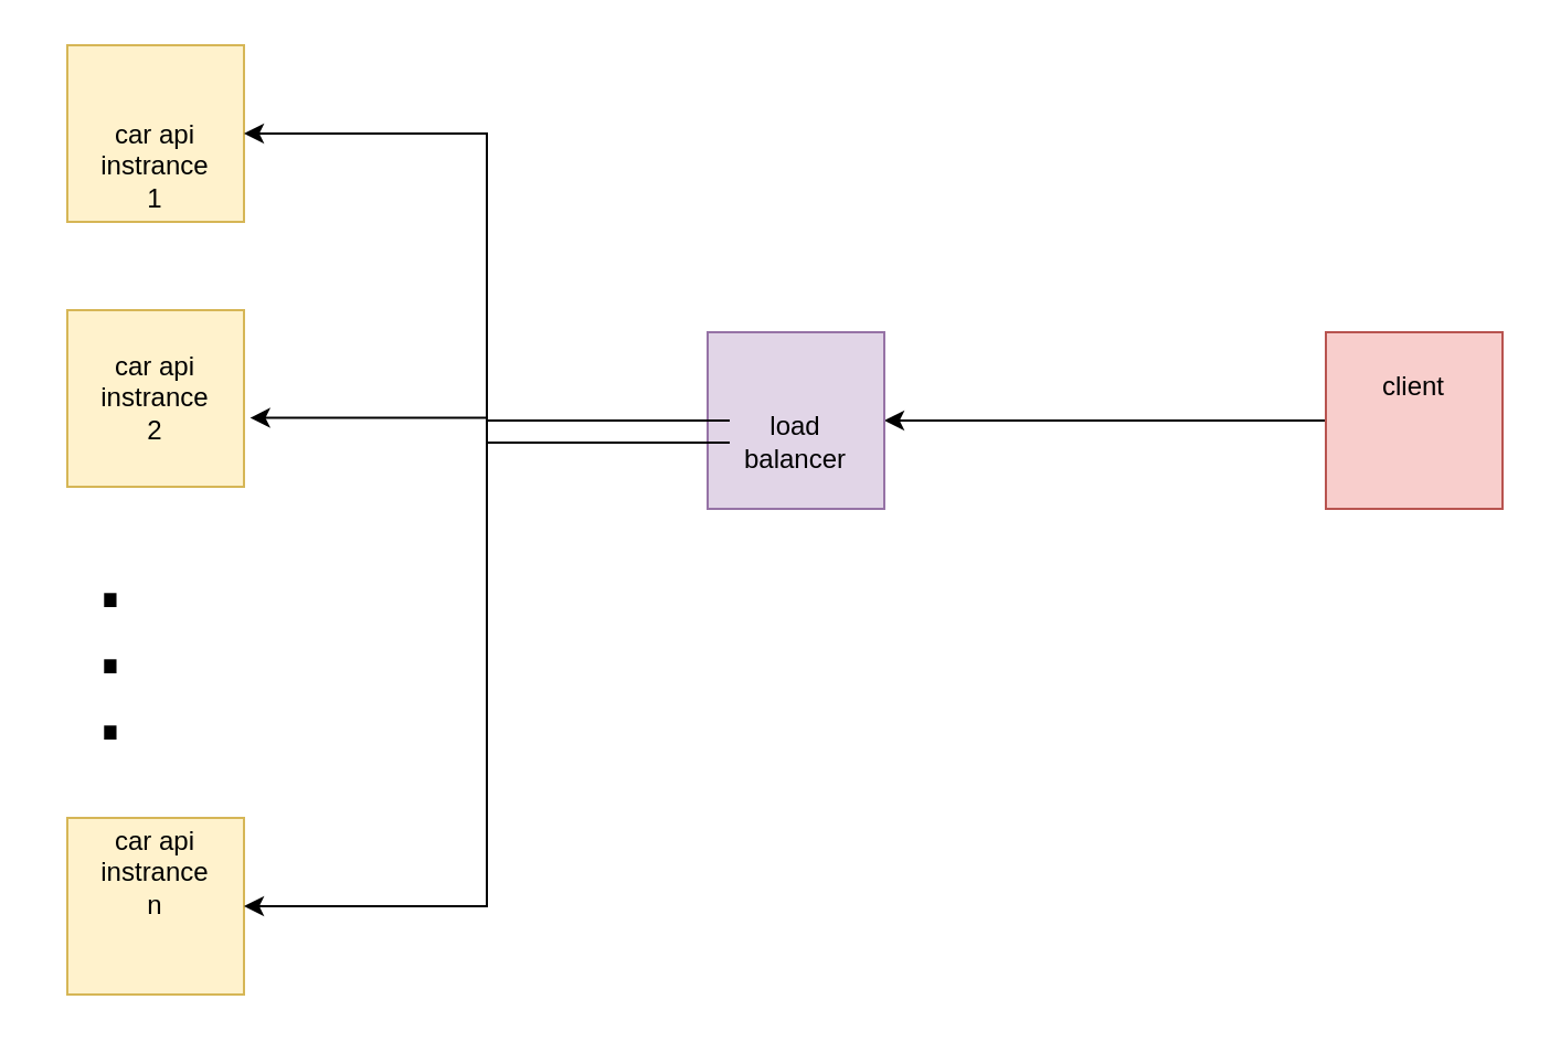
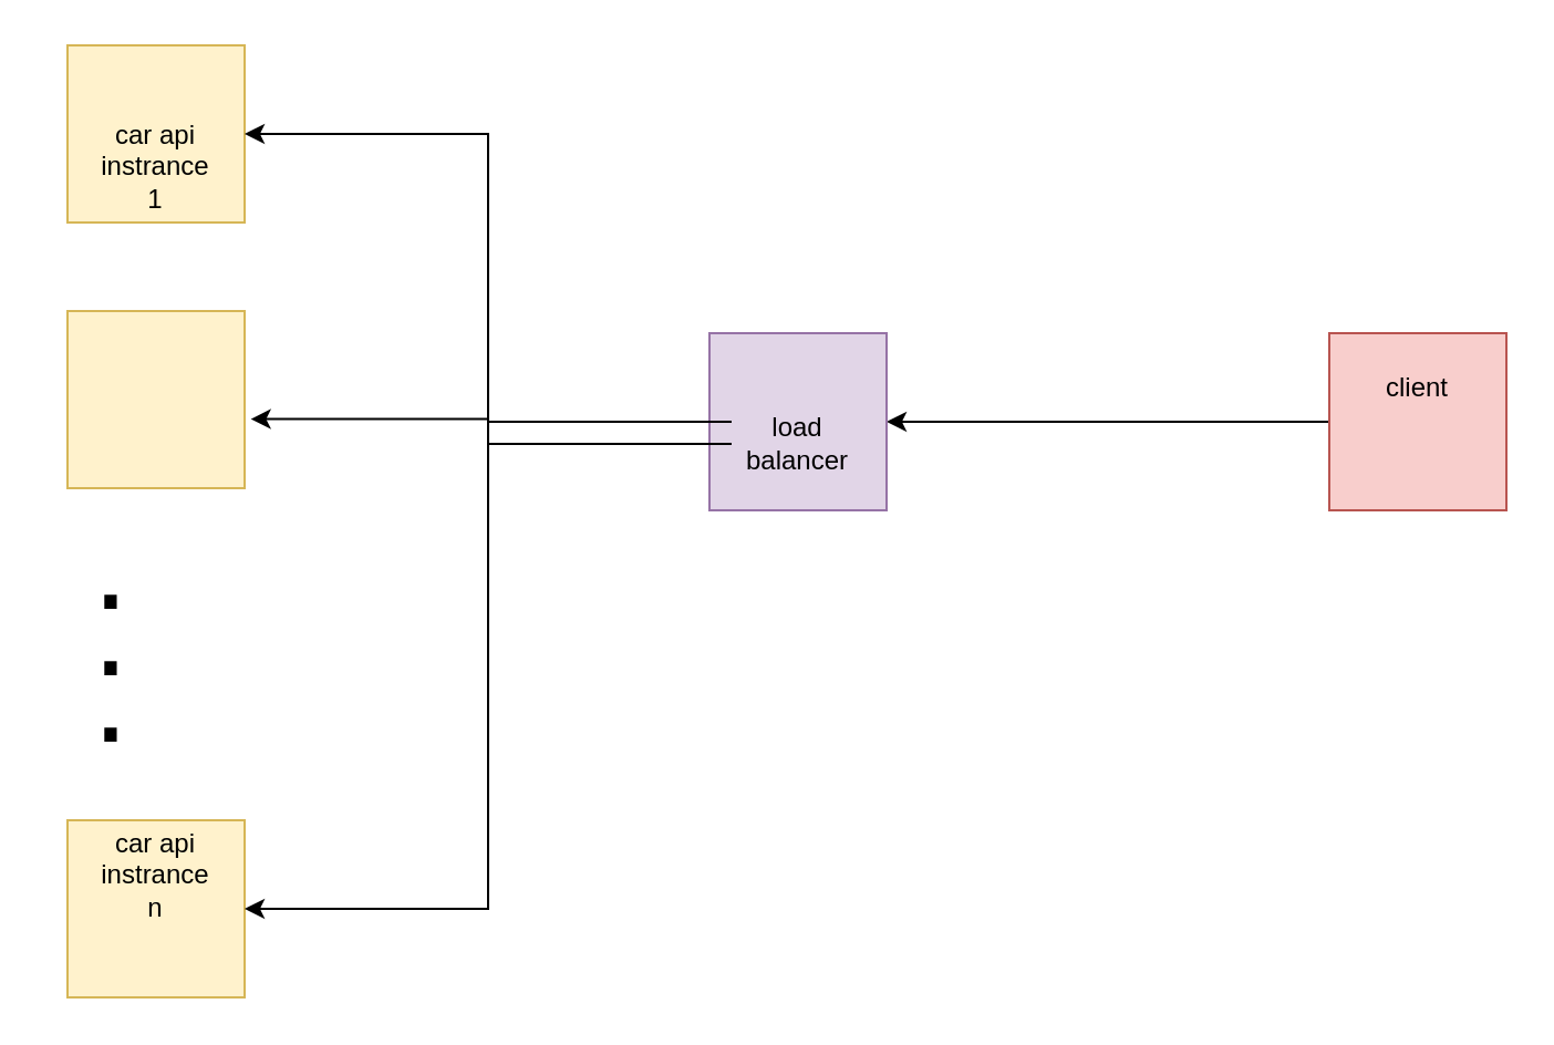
  <mxCell id="0" />
  <mxCell id="1" parent="0" />
  <mxCell id="2" value="" style="whiteSpace=wrap;html=1;aspect=fixed;fontSize=59;fillColor=#fff2cc;strokeColor=#d6b656;" vertex="1" parent="1"><mxGeometry x="30" y="140" width="80" height="80" as="geometry" /></mxCell>
  <mxCell id="3" value="" style="whiteSpace=wrap;html=1;aspect=fixed;fontSize=59;fillColor=#fff2cc;strokeColor=#d6b656;" vertex="1" parent="1"><mxGeometry x="30" y="20" width="80" height="80" as="geometry" /></mxCell>
  <mxCell id="4" value="" style="whiteSpace=wrap;html=1;aspect=fixed;fontSize=59;fillColor=#fff2cc;strokeColor=#d6b656;" vertex="1" parent="1"><mxGeometry x="30" y="370" width="80" height="80" as="geometry" /></mxCell>
  <mxCell id="5" style="edgeStyle=orthogonalEdgeStyle;rounded=0;orthogonalLoop=1;jettySize=auto;html=1;fontSize=12;entryX=1;entryY=0.5;entryDx=0;entryDy=0;" edge="1" parent="1" source="6" target="14"><mxGeometry relative="1" as="geometry"><mxPoint x="410" y="190" as="targetPoint" /></mxGeometry></mxCell>
  <mxCell id="6" value="" style="whiteSpace=wrap;html=1;aspect=fixed;fontSize=59;fillColor=#f8cecc;strokeColor=#b85450;" vertex="1" parent="1"><mxGeometry x="600" y="150" width="80" height="80" as="geometry" /></mxCell>
  <mxCell id="7" value="." style="text;html=1;strokeColor=none;fillColor=none;align=center;verticalAlign=middle;whiteSpace=wrap;rounded=0;fontSize=59;" vertex="1" parent="1"><mxGeometry x="20" y="240" width="60" height="30" as="geometry" /></mxCell>
  <mxCell id="8" value="." style="text;html=1;strokeColor=none;fillColor=none;align=center;verticalAlign=middle;whiteSpace=wrap;rounded=0;fontSize=59;" vertex="1" parent="1"><mxGeometry x="20" y="270" width="60" height="30" as="geometry" /></mxCell>
  <mxCell id="9" value="." style="text;html=1;strokeColor=none;fillColor=none;align=center;verticalAlign=middle;whiteSpace=wrap;rounded=0;fontSize=59;" vertex="1" parent="1"><mxGeometry x="20" y="300" width="60" height="30" as="geometry" /></mxCell>
  <mxCell id="10" value="car api instrance 1" style="text;html=1;strokeColor=none;fillColor=none;align=center;verticalAlign=middle;whiteSpace=wrap;rounded=0;fontSize=12;" vertex="1" parent="1"><mxGeometry x="40" y="60" width="60" height="30" as="geometry" /></mxCell>
  <mxCell id="11" value="client" style="text;html=1;strokeColor=none;fillColor=none;align=center;verticalAlign=middle;whiteSpace=wrap;rounded=0;fontSize=12;" vertex="1" parent="1"><mxGeometry x="610" y="160" width="60" height="30" as="geometry" /></mxCell>
- <mxCell id="12" value="car api instrance 2" style="text;html=1;strokeColor=none;fillColor=none;align=center;verticalAlign=middle;whiteSpace=wrap;rounded=0;fontSize=12;" vertex="1" parent="1"><mxGeometry x="40" y="165" width="60" height="30" as="geometry" /></mxCell>
  <mxCell id="13" value="car api instrance n" style="text;html=1;strokeColor=none;fillColor=none;align=center;verticalAlign=middle;whiteSpace=wrap;rounded=0;fontSize=12;" vertex="1" parent="1"><mxGeometry x="40" y="380" width="60" height="30" as="geometry" /></mxCell>
  <mxCell id="14" value="" style="whiteSpace=wrap;html=1;aspect=fixed;fontSize=12;fillColor=#e1d5e7;strokeColor=#9673a6;" vertex="1" parent="1"><mxGeometry x="320" y="150" width="80" height="80" as="geometry" /></mxCell>
  <mxCell id="15" style="edgeStyle=orthogonalEdgeStyle;rounded=0;orthogonalLoop=1;jettySize=auto;html=1;entryX=1;entryY=0.5;entryDx=0;entryDy=0;fontSize=12;" edge="1" parent="1" source="18" target="3"><mxGeometry relative="1" as="geometry" /></mxCell>
  <mxCell id="16" style="edgeStyle=orthogonalEdgeStyle;rounded=0;orthogonalLoop=1;jettySize=auto;html=1;entryX=1.035;entryY=0.61;entryDx=0;entryDy=0;entryPerimeter=0;fontSize=12;" edge="1" parent="1" source="18" target="2"><mxGeometry relative="1" as="geometry" /></mxCell>
  <mxCell id="17" style="edgeStyle=orthogonalEdgeStyle;rounded=0;orthogonalLoop=1;jettySize=auto;html=1;entryX=1;entryY=0.5;entryDx=0;entryDy=0;fontSize=12;" edge="1" parent="1" source="18" target="4"><mxGeometry relative="1" as="geometry"><Array as="points"><mxPoint x="220" y="190" /><mxPoint x="220" y="410" /></Array></mxGeometry></mxCell>
  <mxCell id="18" value="load balancer" style="text;html=1;strokeColor=none;fillColor=none;align=center;verticalAlign=middle;whiteSpace=wrap;rounded=0;fontSize=12;" vertex="1" parent="1"><mxGeometry x="330" y="185" width="60" height="30" as="geometry" /></mxCell>
